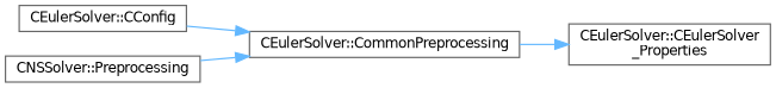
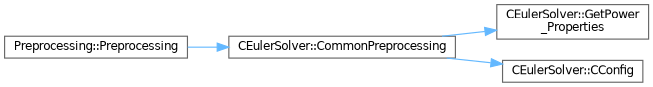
  digraph {
    rankdir=RL
    node [color=grey40 fillcolor=white fontname=Helvetica fontsize=10 shape=box style=filled]
    edge [color=steelblue1 dir=back fontname=Helvetica fontsize=10 labelfontname=Helvetica labelfontsize=10 style=solid]
-   n1 [height=0.2 label="CEulerSolver::CEulerSolver\l_Properties" width=0.4]
+   n1 [height=0.2 label="CEulerSolver::GetPower\l_Properties" width=0.4]
    n2 [height=0.2 label="CEulerSolver::CommonPreprocessing" width=0.4]
    n3 [height=0.2 label="CEulerSolver::CConfig" width=0.4]
-   n4 [height=0.2 label="CNSSolver::Preprocessing" width=0.4]
+   n4 [height=0.2 label="Preprocessing::Preprocessing" width=0.4]
    n1 -> n2
-   n2 -> n3
+   n3 -> n2
    n2 -> n4
  }
